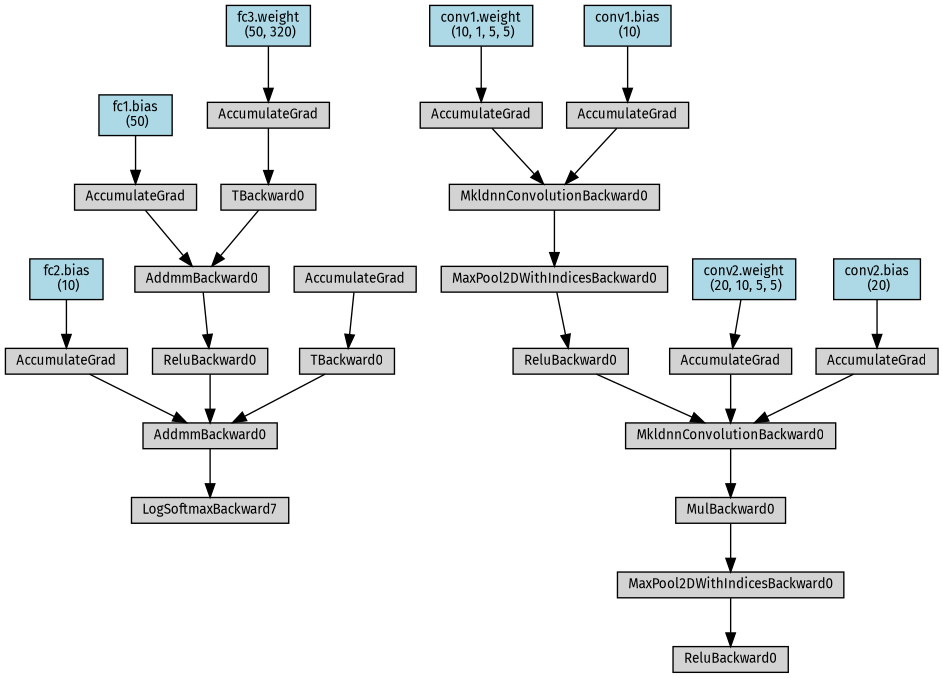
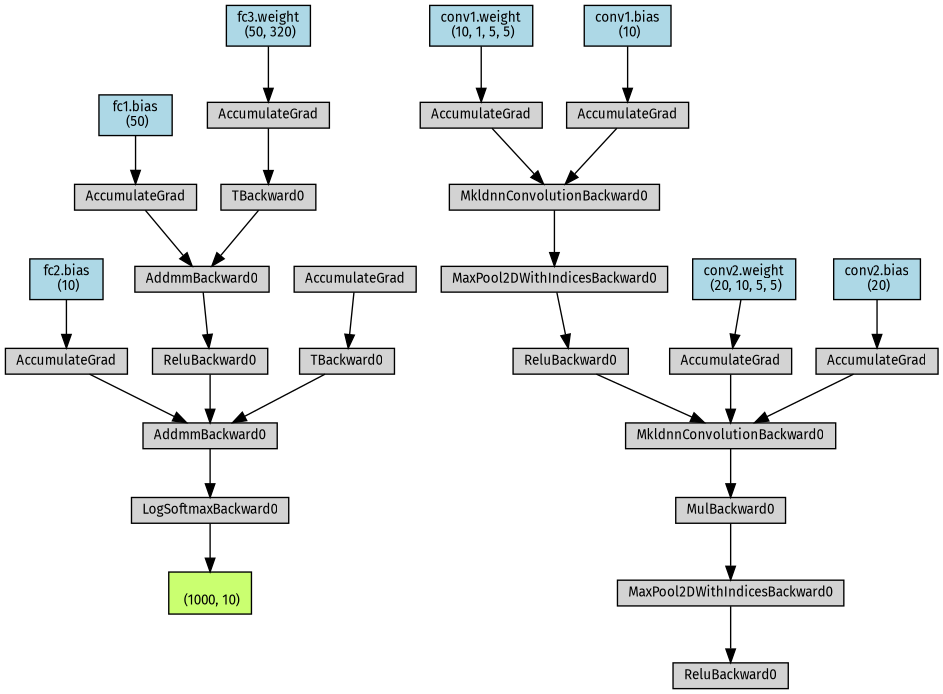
  digraph {
    fontname="Fira Sans"
    node [align=left fontname="Fira Sans" fontsize=10 ranksep=0.1 shape=box style=filled]
    edge [fontname="Fira Sans"]
-   n2 [height=0.2 label=LogSoftmaxBackward7]
+   n1 [fillcolor=darkolivegreen1 height=0.2 label="\n (1000, 10)"]
+   n2 [height=0.2 label=LogSoftmaxBackward0]
    n3 [height=0.2 label=AddmmBackward0]
    n4 [height=0.2 label=AccumulateGrad]
    n5 [fillcolor=lightblue height=0.2 label="fc2.bias\n (10)"]
    n6 [height=0.2 label=ReluBackward0]
    n7 [height=0.2 label=AddmmBackward0]
    n8 [height=0.2 label=AccumulateGrad]
    n9 [fillcolor=lightblue height=0.2 label="fc1.bias\n (50)"]
    n10 [height=0.2 label=ReluBackward0]
    n11 [height=0.2 label=MaxPool2DWithIndicesBackward0]
    n12 [height=0.2 label=MulBackward0]
    n13 [height=0.2 label=MkldnnConvolutionBackward0]
    n14 [height=0.2 label=ReluBackward0]
    n15 [height=0.2 label=MaxPool2DWithIndicesBackward0]
    n16 [height=0.2 label=MkldnnConvolutionBackward0]
    n17 [height=0.2 label=AccumulateGrad]
    n18 [fillcolor=lightblue height=0.2 label="conv1.weight\n (10, 1, 5, 5)"]
    n19 [height=0.2 label=AccumulateGrad]
    n20 [fillcolor=lightblue height=0.2 label="conv1.bias\n (10)"]
    n21 [height=0.2 label=AccumulateGrad]
    n22 [fillcolor=lightblue height=0.2 label="conv2.weight\n (20, 10, 5, 5)"]
    n23 [height=0.2 label=AccumulateGrad]
    n24 [fillcolor=lightblue height=0.2 label="conv2.bias\n (20)"]
    n25 [height=0.2 label=TBackward0]
    n26 [height=0.2 label=AccumulateGrad]
    n27 [fillcolor=lightblue height=0.2 label="fc3.weight\n (50, 320)"]
    n28 [height=0.2 label=TBackward0]
    n29 [height=0.2 label=AccumulateGrad]
+   n2 -> n1
    n3 -> n2
    n4 -> n3
    n5 -> n4
    n6 -> n3
    n7 -> n6
    n8 -> n7
    n9 -> n8
    n11 -> n10
    n12 -> n11
    n13 -> n12
    n14 -> n13
    n15 -> n14
    n16 -> n15
    n17 -> n16
    n18 -> n17
    n19 -> n16
    n20 -> n19
    n21 -> n13
    n22 -> n21
    n23 -> n13
    n24 -> n23
    n25 -> n7
    n26 -> n25
    n27 -> n26
    n28 -> n3
    n29 -> n28
  }
